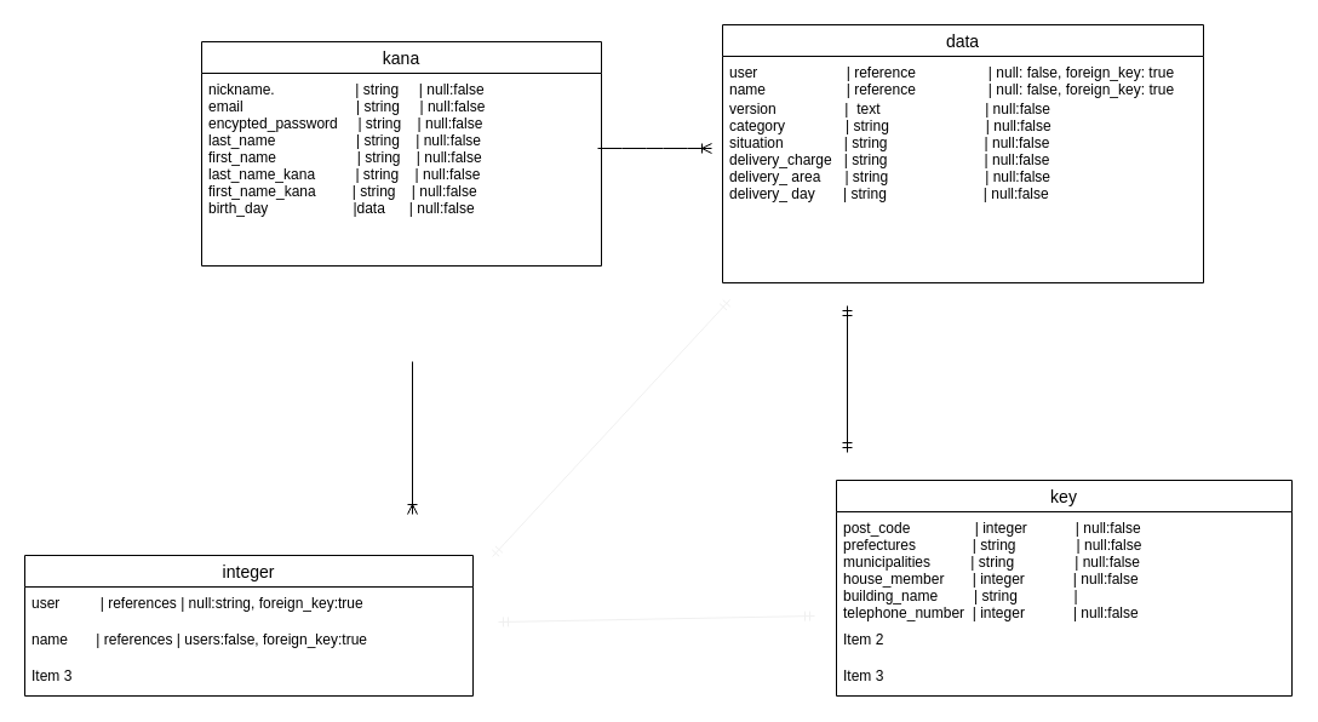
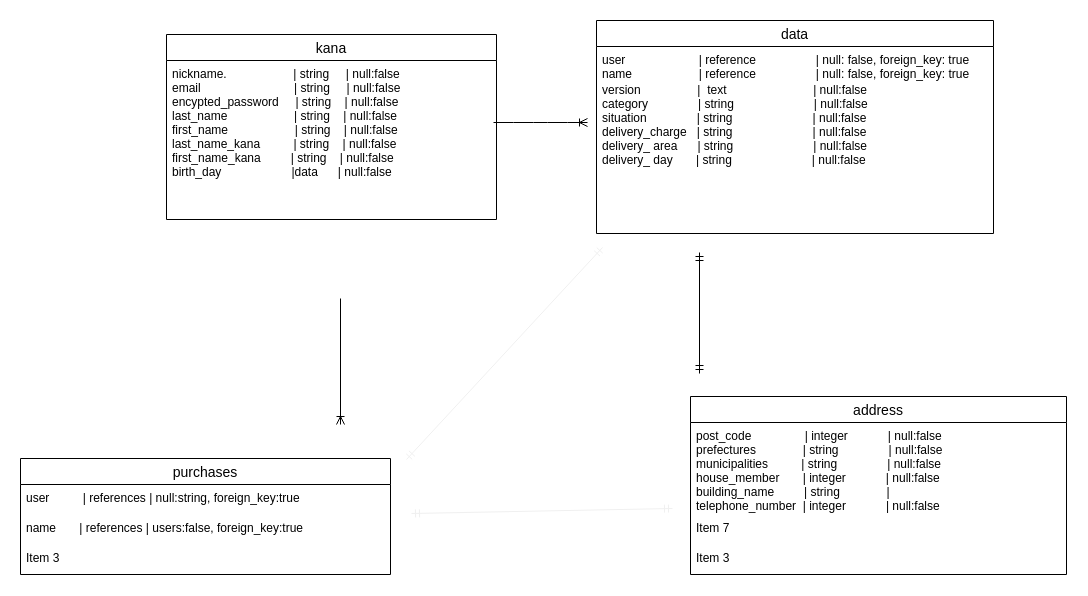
  <mxCell id="0" />
  <mxCell id="1" parent="0" />
- <mxCell id="2" value="key" style="swimlane;fontStyle=0;childLayout=stackLayout;horizontal=1;startSize=26;horizontalStack=0;resizeParent=1;resizeParentMax=0;resizeLast=0;collapsible=1;marginBottom=0;align=center;fontSize=14;" vertex="1" parent="1"><mxGeometry x="690" y="396" width="376" height="178" as="geometry" /></mxCell>
+ <mxCell id="2" value="address" style="swimlane;fontStyle=0;childLayout=stackLayout;horizontal=1;startSize=26;horizontalStack=0;resizeParent=1;resizeParentMax=0;resizeLast=0;collapsible=1;marginBottom=0;align=center;fontSize=14;" vertex="1" parent="1"><mxGeometry x="690" y="396" width="376" height="178" as="geometry" /></mxCell>
  <mxCell id="3" value="post_code                | integer            | null:false&#10;prefectures              | string               | null:false&#10;municipalities          | string               | null:false&#10;house_member       | integer            | null:false&#10;building_name         | string              |&#10;telephone_number  | integer            | null:false" style="text;strokeColor=none;fillColor=none;spacingLeft=4;spacingRight=4;overflow=hidden;rotatable=0;points=[[0,0.5],[1,0.5]];portConstraint=eastwest;fontSize=12;" vertex="1" parent="2"><mxGeometry y="26" width="376" height="92" as="geometry" /></mxCell>
- <mxCell id="4" value="Item 2" style="text;strokeColor=none;fillColor=none;spacingLeft=4;spacingRight=4;overflow=hidden;rotatable=0;points=[[0,0.5],[1,0.5]];portConstraint=eastwest;fontSize=12;" vertex="1" parent="2"><mxGeometry y="118" width="376" height="30" as="geometry" /></mxCell>
+ <mxCell id="4" value="Item 7" style="text;strokeColor=none;fillColor=none;spacingLeft=4;spacingRight=4;overflow=hidden;rotatable=0;points=[[0,0.5],[1,0.5]];portConstraint=eastwest;fontSize=12;" vertex="1" parent="2"><mxGeometry y="118" width="376" height="30" as="geometry" /></mxCell>
  <mxCell id="5" value="Item 3" style="text;strokeColor=none;fillColor=none;spacingLeft=4;spacingRight=4;overflow=hidden;rotatable=0;points=[[0,0.5],[1,0.5]];portConstraint=eastwest;fontSize=12;" vertex="1" parent="2"><mxGeometry y="148" width="376" height="30" as="geometry" /></mxCell>
  <mxCell id="6" value="" style="edgeStyle=entityRelationEdgeStyle;fontSize=12;html=1;endArrow=ERoneToMany;align=center;" edge="1" parent="1"><mxGeometry width="100" height="100" relative="1" as="geometry"><mxPoint x="493" y="122" as="sourcePoint" /><mxPoint x="587" y="122" as="targetPoint" /></mxGeometry></mxCell>
  <mxCell id="7" value="" style="fontSize=12;html=1;endArrow=ERoneToMany;align=center;" edge="1" parent="1"><mxGeometry width="100" height="100" relative="1" as="geometry"><mxPoint x="340" y="298" as="sourcePoint" /><mxPoint x="340" y="424" as="targetPoint" /></mxGeometry></mxCell>
  <mxCell id="8" value="" style="fontSize=12;html=1;endArrow=ERmandOne;startArrow=ERmandOne;align=center;" edge="1" parent="1"><mxGeometry width="100" height="100" relative="1" as="geometry"><mxPoint x="699" y="373" as="sourcePoint" /><mxPoint x="699" y="252" as="targetPoint" /></mxGeometry></mxCell>
  <mxCell id="9" value="" style="fontSize=12;html=1;endArrow=ERmandOne;startArrow=ERmandOne;strokeColor=#f0f0f0;align=center;" edge="1" parent="1"><mxGeometry width="100" height="100" relative="1" as="geometry"><mxPoint x="406" y="459" as="sourcePoint" /><mxPoint x="602" y="247" as="targetPoint" /></mxGeometry></mxCell>
  <mxCell id="10" value="&amp;nbsp; &amp;nbsp; &amp;nbsp; &amp;nbsp; &amp;nbsp; &amp;nbsp; &amp;nbsp; &amp;nbsp; &amp;nbsp; &amp;nbsp; &amp;nbsp; &amp;nbsp; &amp;nbsp; &amp;nbsp; &amp;nbsp; &amp;nbsp; &amp;nbsp; &amp;nbsp; &amp;nbsp; &amp;nbsp; &amp;nbsp; &amp;nbsp; &amp;nbsp; &amp;nbsp; &amp;nbsp; &amp;nbsp;" style="text;html=1;align=center;verticalAlign=middle;resizable=0;points=[];autosize=1;strokeColor=none;" vertex="1" parent="1"><mxGeometry x="155" y="106" width="180" height="18" as="geometry" /></mxCell>
  <mxCell id="11" value="kana" style="swimlane;fontStyle=0;childLayout=stackLayout;horizontal=1;startSize=26;horizontalStack=0;resizeParent=1;resizeParentMax=0;resizeLast=0;collapsible=1;marginBottom=0;align=center;fontSize=14;" vertex="1" parent="1"><mxGeometry x="166" y="34" width="330" height="185" as="geometry" /></mxCell>
  <mxCell id="12" value="nickname.                    | string     | null:false&#10;email                            | string     | null:false&#10;encypted_password     | string    | null:false&#10;last_name                    | string    | null:false&#10;first_name                    | string    | null:false&#10;last_name_kana          | string    | null:false&#10;first_name_kana         | string    | null:false&#10;birth_day                     |data      | null:false       &#10;&#10;" style="text;strokeColor=none;fillColor=none;spacingLeft=4;spacingRight=4;overflow=hidden;rotatable=0;points=[[0,0.5],[1,0.5]];portConstraint=eastwest;fontSize=12;" vertex="1" parent="11"><mxGeometry y="26" width="330" height="159" as="geometry" /></mxCell>
  <mxCell id="13" value="data" style="swimlane;fontStyle=0;childLayout=stackLayout;horizontal=1;startSize=26;horizontalStack=0;resizeParent=1;resizeParentMax=0;resizeLast=0;collapsible=1;marginBottom=0;align=center;fontSize=14;" vertex="1" parent="1"><mxGeometry x="596" y="20" width="397" height="213" as="geometry" /></mxCell>
  <mxCell id="14" value="user                      | reference                  | null: false, foreign_key: true&#10;name                    | reference                  | null: false, foreign_key: true&#10;version " style="text;strokeColor=none;fillColor=none;spacingLeft=4;spacingRight=4;overflow=hidden;rotatable=0;points=[[0,0.5],[1,0.5]];portConstraint=eastwest;fontSize=12;" vertex="1" parent="13"><mxGeometry y="26" width="397" height="30" as="geometry" /></mxCell>
  <mxCell id="15" value="version                 |  text                          | null:false&#10;category               | string                        | null:false&#10;situation               | string                        | null:false&#10;delivery_charge   | string                        | null:false&#10;delivery_ area      | string                        | null:false&#10;delivery_ day       | string                        | null:false                 " style="text;strokeColor=none;fillColor=none;spacingLeft=4;spacingRight=4;overflow=hidden;rotatable=0;points=[[0,0.5],[1,0.5]];portConstraint=eastwest;fontSize=12;" vertex="1" parent="13"><mxGeometry y="56" width="397" height="157" as="geometry" /></mxCell>
- <mxCell id="16" value="integer" style="swimlane;fontStyle=0;childLayout=stackLayout;horizontal=1;startSize=26;horizontalStack=0;resizeParent=1;resizeParentMax=0;resizeLast=0;collapsible=1;marginBottom=0;align=center;fontSize=14;" vertex="1" parent="1"><mxGeometry x="20" y="458" width="370" height="116" as="geometry" /></mxCell>
+ <mxCell id="16" value="purchases" style="swimlane;fontStyle=0;childLayout=stackLayout;horizontal=1;startSize=26;horizontalStack=0;resizeParent=1;resizeParentMax=0;resizeLast=0;collapsible=1;marginBottom=0;align=center;fontSize=14;" vertex="1" parent="1"><mxGeometry x="20" y="458" width="370" height="116" as="geometry" /></mxCell>
  <mxCell id="17" value="user          | references | null:string, foreign_key:true" style="text;strokeColor=none;fillColor=none;spacingLeft=4;spacingRight=4;overflow=hidden;rotatable=0;points=[[0,0.5],[1,0.5]];portConstraint=eastwest;fontSize=12;" vertex="1" parent="16"><mxGeometry y="26" width="370" height="30" as="geometry" /></mxCell>
  <mxCell id="18" value="name       | references | users:false, foreign_key:true" style="text;strokeColor=none;fillColor=none;spacingLeft=4;spacingRight=4;overflow=hidden;rotatable=0;points=[[0,0.5],[1,0.5]];portConstraint=eastwest;fontSize=12;" vertex="1" parent="16"><mxGeometry y="56" width="370" height="30" as="geometry" /></mxCell>
  <mxCell id="19" value="Item 3" style="text;strokeColor=none;fillColor=none;spacingLeft=4;spacingRight=4;overflow=hidden;rotatable=0;points=[[0,0.5],[1,0.5]];portConstraint=eastwest;fontSize=12;" vertex="1" parent="16"><mxGeometry y="86" width="370" height="30" as="geometry" /></mxCell>
  <mxCell id="20" value="" style="fontSize=12;html=1;endArrow=ERmandOne;startArrow=ERmandOne;strokeColor=#f0f0f0;align=center;" edge="1" parent="1"><mxGeometry width="100" height="100" relative="1" as="geometry"><mxPoint x="411" y="513" as="sourcePoint" /><mxPoint x="672" y="508" as="targetPoint" /></mxGeometry></mxCell>
